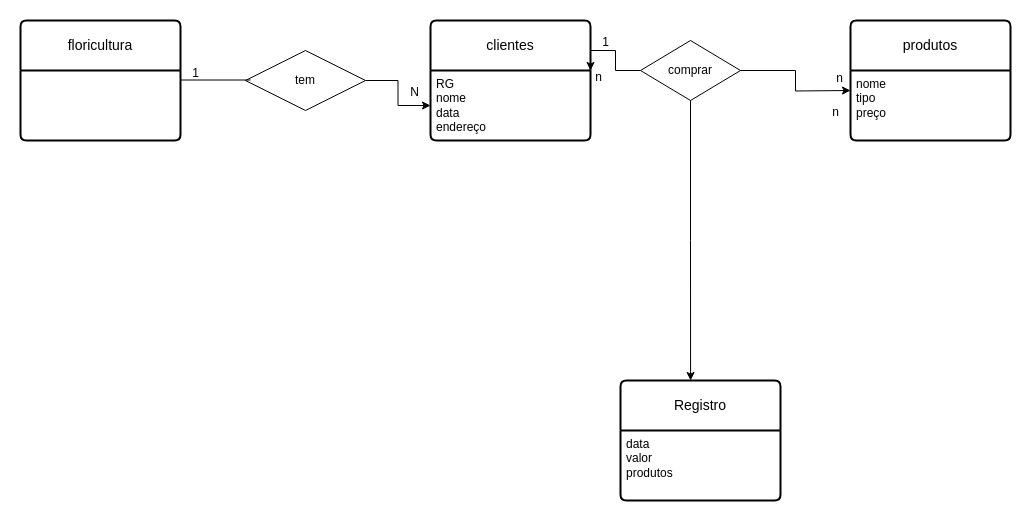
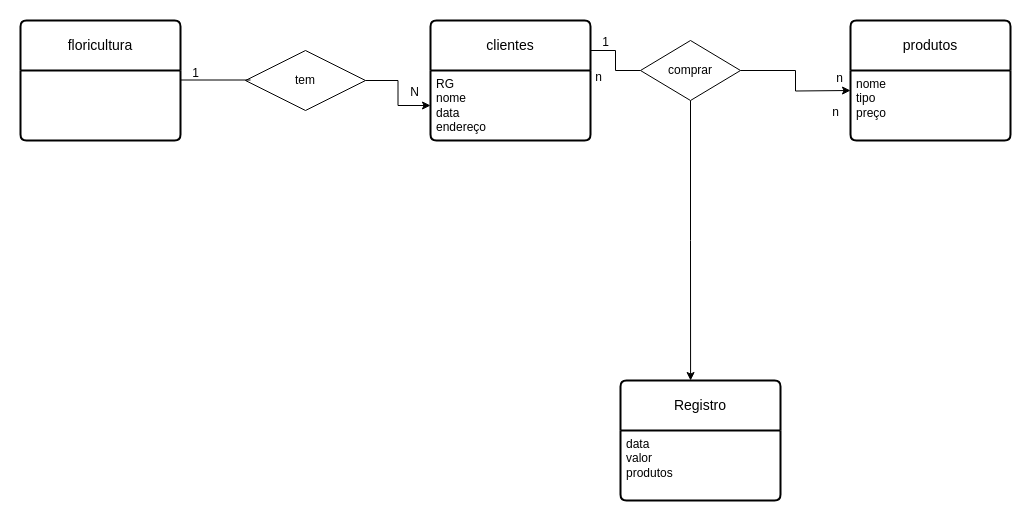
  <mxCell id="0" />
  <mxCell id="1" parent="0" />
  <mxCell id="2" value="floricultura" style="swimlane;childLayout=stackLayout;horizontal=1;startSize=50;horizontalStack=0;rounded=1;fontSize=14;fontStyle=0;strokeWidth=2;resizeParent=0;resizeLast=1;shadow=0;dashed=0;align=center;arcSize=4;whiteSpace=wrap;html=1;" vertex="1" parent="1"><mxGeometry x="20" y="20" width="160" height="120" as="geometry" /></mxCell>
  <mxCell id="3" value="clientes" style="swimlane;childLayout=stackLayout;horizontal=1;startSize=50;horizontalStack=0;rounded=1;fontSize=14;fontStyle=0;strokeWidth=2;resizeParent=0;resizeLast=1;shadow=0;dashed=0;align=center;arcSize=4;whiteSpace=wrap;html=1;" vertex="1" parent="1"><mxGeometry x="430" y="20" width="160" height="120" as="geometry" /></mxCell>
  <mxCell id="4" value="&lt;div&gt;RG&lt;/div&gt;&lt;div&gt;nome&lt;/div&gt;&lt;div&gt;data&lt;/div&gt;&lt;div&gt;endereço&lt;br&gt;&lt;/div&gt;" style="align=left;strokeColor=none;fillColor=none;spacingLeft=4;fontSize=12;verticalAlign=top;resizable=0;rotatable=0;part=1;html=1;" vertex="1" parent="3"><mxGeometry y="50" width="160" height="70" as="geometry" /></mxCell>
  <mxCell id="5" value="produtos" style="swimlane;childLayout=stackLayout;horizontal=1;startSize=50;horizontalStack=0;rounded=1;fontSize=14;fontStyle=0;strokeWidth=2;resizeParent=0;resizeLast=1;shadow=0;dashed=0;align=center;arcSize=4;whiteSpace=wrap;html=1;" vertex="1" parent="1"><mxGeometry x="850" y="20" width="160" height="120" as="geometry" /></mxCell>
  <mxCell id="6" value="&lt;div&gt;nome &lt;br&gt;&lt;/div&gt;&lt;div&gt;tipo &lt;br&gt;&lt;/div&gt;&lt;div&gt;preço&lt;br&gt;&lt;/div&gt;" style="align=left;strokeColor=none;fillColor=none;spacingLeft=4;fontSize=12;verticalAlign=top;resizable=0;rotatable=0;part=1;html=1;" vertex="1" parent="5"><mxGeometry y="50" width="160" height="70" as="geometry" /></mxCell>
  <mxCell id="7" value="Registro" style="swimlane;childLayout=stackLayout;horizontal=1;startSize=50;horizontalStack=0;rounded=1;fontSize=14;fontStyle=0;strokeWidth=2;resizeParent=0;resizeLast=1;shadow=0;dashed=0;align=center;arcSize=4;whiteSpace=wrap;html=1;" vertex="1" parent="1"><mxGeometry x="620" y="380" width="160" height="120" as="geometry" /></mxCell>
  <mxCell id="8" value="&lt;div&gt;data&lt;/div&gt;&lt;div&gt;valor&lt;/div&gt;&lt;div&gt;produtos&lt;br&gt;&lt;/div&gt;" style="align=left;strokeColor=none;fillColor=none;spacingLeft=4;fontSize=12;verticalAlign=top;resizable=0;rotatable=0;part=1;html=1;" vertex="1" parent="7"><mxGeometry y="50" width="160" height="70" as="geometry" /></mxCell>
- <mxCell id="9" style="edgeStyle=orthogonalEdgeStyle;rounded=0;orthogonalLoop=1;jettySize=auto;html=1;exitX=0;exitY=0.5;exitDx=0;exitDy=0;entryX=1;entryY=0;entryDx=0;entryDy=0;" edge="1" parent="1" source="12" target="4"><mxGeometry relative="1" as="geometry" /></mxCell>
+ <mxCell id="9" style="edgeStyle=orthogonalEdgeStyle;rounded=0;orthogonalLoop=1;jettySize=auto;html=1;exitX=0;exitY=0.5;exitDx=0;exitDy=0;entryX=1;entryY=0;entryDx=0;entryDy=0;endArrow=none;" edge="1" parent="1" source="12" target="4"><mxGeometry relative="1" as="geometry" /></mxCell>
  <mxCell id="10" style="edgeStyle=orthogonalEdgeStyle;rounded=0;orthogonalLoop=1;jettySize=auto;html=1;" edge="1" parent="1" source="12"><mxGeometry relative="1" as="geometry"><mxPoint x="850" y="90" as="targetPoint" /></mxGeometry></mxCell>
  <mxCell id="11" style="edgeStyle=orthogonalEdgeStyle;rounded=0;orthogonalLoop=1;jettySize=auto;html=1;exitX=0.5;exitY=1;exitDx=0;exitDy=0;entryX=0.438;entryY=0;entryDx=0;entryDy=0;entryPerimeter=0;" edge="1" parent="1" source="12" target="7"><mxGeometry relative="1" as="geometry" /></mxCell>
  <mxCell id="12" value="comprar" style="shape=rhombus;perimeter=rhombusPerimeter;whiteSpace=wrap;html=1;align=center;" vertex="1" parent="1"><mxGeometry x="640" y="40" width="100" height="60" as="geometry" /></mxCell>
  <mxCell id="13" value="" style="edgeStyle=orthogonalEdgeStyle;rounded=0;orthogonalLoop=1;jettySize=auto;html=1;" edge="1" parent="1" source="14" target="4"><mxGeometry relative="1" as="geometry" /></mxCell>
  <mxCell id="14" value="tem" style="shape=rhombus;perimeter=rhombusPerimeter;whiteSpace=wrap;html=1;align=center;" vertex="1" parent="1"><mxGeometry x="245" y="50" width="120" height="60" as="geometry" /></mxCell>
  <mxCell id="15" value="" style="endArrow=none;html=1;rounded=0;" edge="1" parent="1"><mxGeometry relative="1" as="geometry"><mxPoint x="180" y="79.5" as="sourcePoint" /><mxPoint x="250" y="79.5" as="targetPoint" /></mxGeometry></mxCell>
  <mxCell id="16" value="1" style="resizable=0;html=1;whiteSpace=wrap;align=right;verticalAlign=bottom;" connectable="0" vertex="1" parent="15"><mxGeometry x="1" relative="1" as="geometry"><mxPoint x="-50" y="1" as="offset" /></mxGeometry></mxCell>
  <mxCell id="17" value="N" style="resizable=0;html=1;whiteSpace=wrap;align=right;verticalAlign=bottom;" connectable="0" vertex="1" parent="1"><mxGeometry x="420" y="100" as="geometry" /></mxCell>
  <mxCell id="18" value="1" style="resizable=0;html=1;whiteSpace=wrap;align=right;verticalAlign=bottom;" connectable="0" vertex="1" parent="1"><mxGeometry x="610" y="50" as="geometry" /></mxCell>
  <mxCell id="19" value="n" style="resizable=0;html=1;whiteSpace=wrap;align=right;verticalAlign=bottom;" connectable="0" vertex="1" parent="1"><mxGeometry x="840" y="120" as="geometry" /></mxCell>
  <mxCell id="20" value="n" style="resizable=0;html=1;whiteSpace=wrap;align=right;verticalAlign=bottom;" connectable="0" vertex="1" parent="1"><mxGeometry x="820" y="40" as="geometry"><mxPoint x="24" y="46" as="offset" /></mxGeometry></mxCell>
  <mxCell id="21" value="n" style="resizable=0;html=1;whiteSpace=wrap;align=right;verticalAlign=bottom;" connectable="0" vertex="1" parent="1"><mxGeometry x="220" y="110" as="geometry"><mxPoint x="383" y="-25" as="offset" /></mxGeometry></mxCell>
